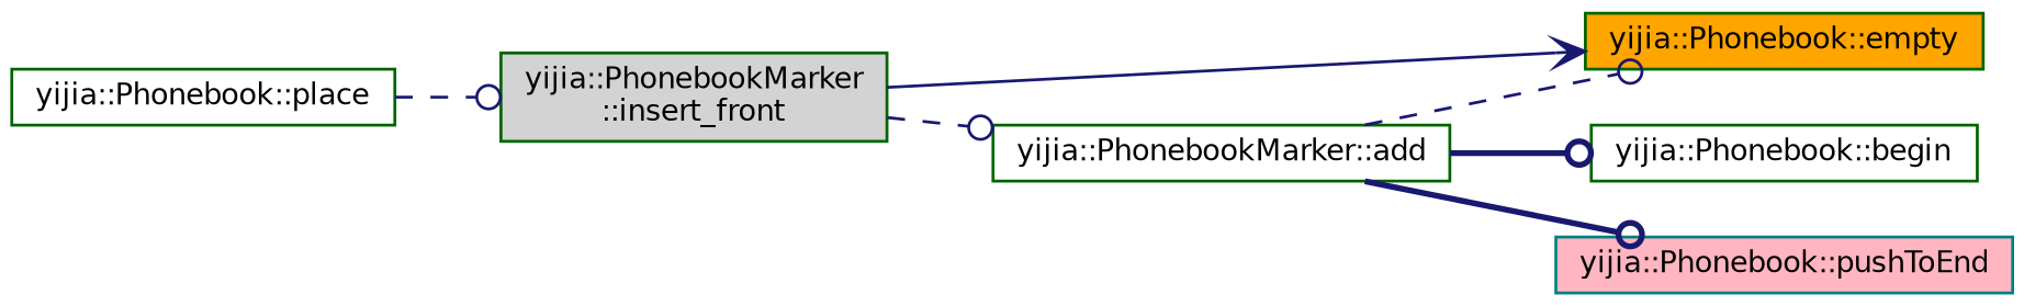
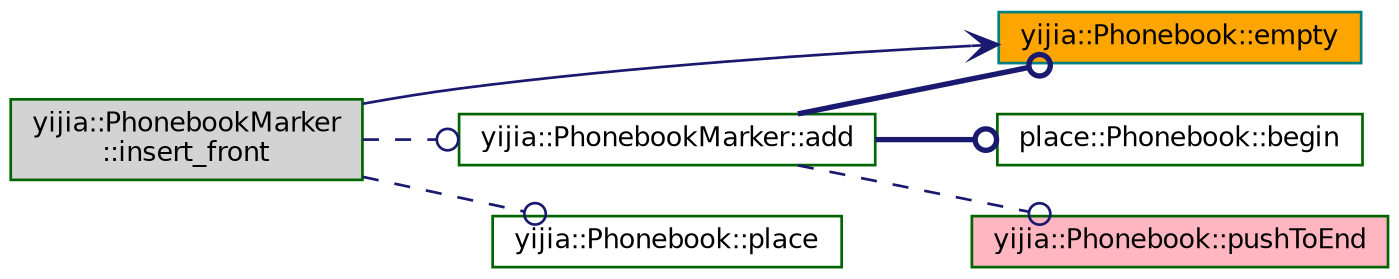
  digraph {
    rankdir=LR
    node [color=darkgreen fillcolor=white fontname=Helvetica fontsize=10 shape=record style=filled]
    edge [arrowhead=odot color=midnightblue fontname=Helvetica fontsize=10 labelfontname=Helvetica labelfontsize=10 style=dashed]
    n1 [fillcolor=lightgrey fontcolor=black height=0.2 label="yijia::PhonebookMarker\l::insert_front" width=0.4]
    n2 [height=0.2 label="yijia::PhonebookMarker::add" width=0.4]
-   n3 [fillcolor=orange height=0.2 label="yijia::Phonebook::empty" width=0.4]
+   n3 [color=teal fillcolor=orange height=0.2 label="yijia::Phonebook::empty" width=0.4]
    n4 [height=0.2 label="yijia::Phonebook::place" width=0.4]
-   n5 [height=0.2 label="yijia::Phonebook::begin" width=0.4]
-   n6 [color=teal fillcolor=lightpink height=0.2 label="yijia::Phonebook::pushToEnd" width=0.4]
+   n5 [height=0.2 label="place::Phonebook::begin" width=0.4]
+   n6 [fillcolor=lightpink height=0.2 label="yijia::Phonebook::pushToEnd" width=0.4]
    n1 -> n2
    n1 -> n3 [arrowhead=vee style=solid]
-   n4 -> n1
-   n2 -> n3
+   n1 -> n4
+   n2 -> n3 [style=bold]
    n2 -> n5 [style=bold]
-   n2 -> n6 [style=bold]
+   n2 -> n6
  }
